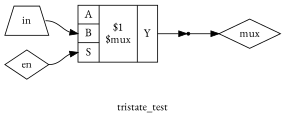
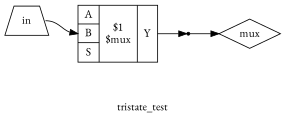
  digraph {
    fontname="EB Garamond"
    label=tristate_test
    rankdir=LR
    remincross=true
    node [color=black fontcolor=black fontname="EB Garamond" shape=diamond]
    edge [color=black fontcolor=black fontname="EB Garamond" headport=w tailport=e]
    n1 [label=mux]
-   n2 [label=en]
    n3 [label="{{<p5> A|<p6> B|<p7> S}|$1\n$mux|{<p8> Y}}" shape=record color="" fontcolor=""]
    x1 [shape=point color="" fontcolor=""]
    n5 [label=in shape=trapezium]
-   n2 -> n3 [headport="p7:w"]
    n3 -> x1 [tailport="p8:e"]
    x1 -> n1
    n5 -> n3 [headport="p6:w"]
  }
